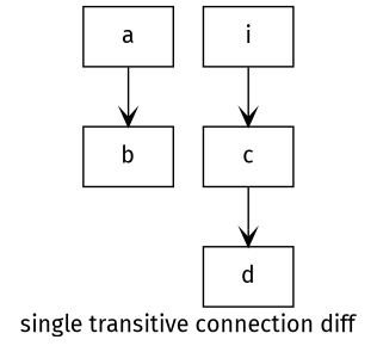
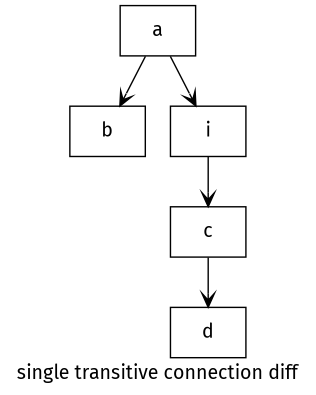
  digraph {
    bgcolor="#ffffff"
    fontcolor="#000000"
    fontname="Fira Sans"
    label="single transitive connection diff"
    node [color="#000000" fontcolor="#000000" fontname="Fira Sans" shape=rectangle]
    edge [arrowhead=vee color="#000000" fontname="Fira Sans"]
    n1 [label=a]
    n2 [label=b]
    n3 [label=i]
    n4 [label=c]
    n5 [label=d]
    n1 -> n2
+   n1 -> n3
    n3 -> n4
    n4 -> n5
  }
